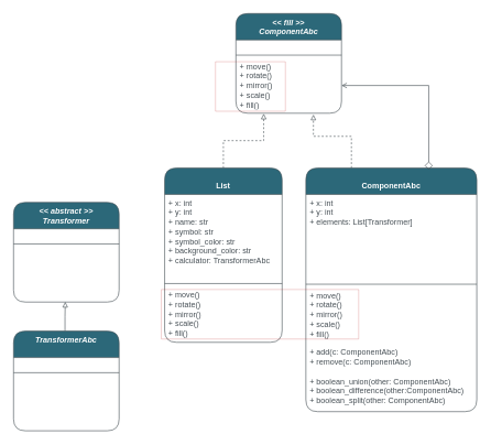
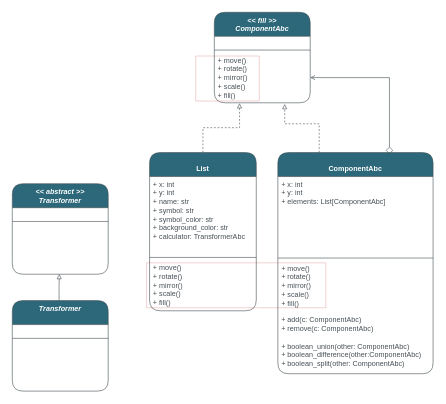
  <mxCell id="0" />
  <mxCell id="1" parent="0" />
  <mxCell id="2" style="edgeStyle=orthogonalEdgeStyle;rounded=0;orthogonalLoop=1;jettySize=auto;html=1;entryX=0.734;entryY=1.024;entryDx=0;entryDy=0;entryPerimeter=0;endArrow=block;endFill=0;dashed=1;strokeColor=#464F55;" parent="1" source="3" target="15" edge="1"><mxGeometry relative="1" as="geometry"><mxPoint x="472.857" y="213.857" as="targetPoint" /><Array as="points"><mxPoint x="532" y="206" /><mxPoint x="474" y="206" /></Array></mxGeometry></mxCell>
  <mxCell id="3" value="&lt;br&gt;ComponentAbc" style="swimlane;fontStyle=1;align=center;verticalAlign=top;childLayout=stackLayout;horizontal=1;startSize=40;horizontalStack=0;resizeParent=1;resizeParentMax=0;resizeLast=0;collapsible=1;marginBottom=0;whiteSpace=wrap;html=1;strokeColor=#464F55;fontColor=#FFFFFF;fillColor=#2C6879;rounded=1;labelBackgroundColor=none;" parent="1" vertex="1"><mxGeometry x="463" y="254" width="259" height="369" as="geometry"><mxRectangle x="299" y="276" width="120" height="40" as="alternateBounds" /></mxGeometry></mxCell>
- <mxCell id="4" value="+ x: int&lt;br style=&quot;border-color: var(--border-color);&quot;&gt;+ y: int&lt;br&gt;+ elements: List[Transformer]&lt;br&gt;" style="text;strokeColor=none;fillColor=none;align=left;verticalAlign=top;spacingLeft=4;spacingRight=4;overflow=hidden;rotatable=0;points=[[0,0.5],[1,0.5]];portConstraint=eastwest;whiteSpace=wrap;html=1;fontColor=#464F55;rounded=1;labelBackgroundColor=none;" parent="3" vertex="1"><mxGeometry y="40" width="259" height="132" as="geometry" /></mxCell>
+ <mxCell id="4" value="+ x: int&lt;br style=&quot;border-color: var(--border-color);&quot;&gt;+ y: int&lt;br&gt;+ elements: List[ComponentAbc]&lt;br&gt;" style="text;strokeColor=none;fillColor=none;align=left;verticalAlign=top;spacingLeft=4;spacingRight=4;overflow=hidden;rotatable=0;points=[[0,0.5],[1,0.5]];portConstraint=eastwest;whiteSpace=wrap;html=1;fontColor=#464F55;rounded=1;labelBackgroundColor=none;" parent="3" vertex="1"><mxGeometry y="40" width="259" height="132" as="geometry" /></mxCell>
  <mxCell id="5" value="" style="line;strokeWidth=1;fillColor=none;align=left;verticalAlign=middle;spacingTop=-1;spacingLeft=3;spacingRight=3;rotatable=0;labelPosition=right;points=[];portConstraint=eastwest;strokeColor=#464F55;fontColor=#1A1A1A;rounded=1;labelBackgroundColor=none;" parent="3" vertex="1"><mxGeometry y="172" width="259" height="8" as="geometry" /></mxCell>
  <mxCell id="6" value="+ move()&lt;br&gt;+ rotate()&lt;br&gt;+ mirror()&lt;br&gt;+ scale()&lt;br&gt;+ fill()&lt;br&gt;&lt;br&gt;+ add(c: ComponentAbc)&lt;br style=&quot;border-color: var(--border-color);&quot;&gt;+ remove(c: ComponentAbc)&lt;br style=&quot;border-color: var(--border-color);&quot;&gt;&lt;br&gt;+ boolean_union(other: ComponentAbc)&lt;br&gt;+ boolean_difference(other:ComponentAbc)&lt;br&gt;+ boolean_split(other: ComponentAbc)" style="text;strokeColor=none;fillColor=none;align=left;verticalAlign=top;spacingLeft=4;spacingRight=4;overflow=hidden;rotatable=0;points=[[0,0.5],[1,0.5]];portConstraint=eastwest;whiteSpace=wrap;html=1;fontColor=#464F55;rounded=1;labelBackgroundColor=none;" parent="3" vertex="1"><mxGeometry y="180" width="259" height="189" as="geometry" /></mxCell>
  <mxCell id="7" style="edgeStyle=orthogonalEdgeStyle;rounded=0;orthogonalLoop=1;jettySize=auto;html=1;entryX=0.263;entryY=1.008;entryDx=0;entryDy=0;entryPerimeter=0;endArrow=block;endFill=0;dashed=1;strokeColor=#464F55;" parent="1" source="8" target="15" edge="1"><mxGeometry relative="1" as="geometry"><mxPoint x="400" y="216.714" as="targetPoint" /></mxGeometry></mxCell>
  <mxCell id="8" value="&lt;br&gt;List" style="swimlane;fontStyle=1;align=center;verticalAlign=top;childLayout=stackLayout;horizontal=1;startSize=40;horizontalStack=0;resizeParent=1;resizeParentMax=0;resizeLast=0;collapsible=1;marginBottom=0;whiteSpace=wrap;html=1;strokeColor=#464F55;fontColor=#FFFFFF;fillColor=#2C6879;rounded=1;labelBackgroundColor=none;" parent="1" vertex="1"><mxGeometry x="249" y="254" width="178" height="264" as="geometry"><mxRectangle x="299" y="276" width="120" height="40" as="alternateBounds" /></mxGeometry></mxCell>
  <mxCell id="9" value="+ x: int&lt;br&gt;+ y: int&lt;br&gt;+ name: str&lt;br&gt;+ symbol: str&lt;br&gt;+ symbol_color: str&lt;br&gt;+ background_color: str&lt;br&gt;+ calculator: TransformerAbc" style="text;strokeColor=none;fillColor=none;align=left;verticalAlign=top;spacingLeft=4;spacingRight=4;overflow=hidden;rotatable=0;points=[[0,0.5],[1,0.5]];portConstraint=eastwest;whiteSpace=wrap;html=1;fontColor=#464F55;rounded=1;labelBackgroundColor=none;" parent="8" vertex="1"><mxGeometry y="40" width="178" height="131" as="geometry" /></mxCell>
  <mxCell id="10" value="" style="line;strokeWidth=1;fillColor=none;align=left;verticalAlign=middle;spacingTop=-1;spacingLeft=3;spacingRight=3;rotatable=0;labelPosition=right;points=[];portConstraint=eastwest;strokeColor=#464F55;fontColor=#1A1A1A;rounded=1;labelBackgroundColor=none;" parent="8" vertex="1"><mxGeometry y="171" width="178" height="8" as="geometry" /></mxCell>
  <mxCell id="11" value="+ move()&lt;br&gt;+ rotate()&lt;br style=&quot;border-color: var(--border-color);&quot;&gt;+ mirror()&lt;br style=&quot;border-color: var(--border-color);&quot;&gt;+ scale()&lt;br style=&quot;border-color: var(--border-color);&quot;&gt;+ fill()" style="text;strokeColor=none;fillColor=none;align=left;verticalAlign=top;spacingLeft=4;spacingRight=4;overflow=hidden;rotatable=0;points=[[0,0.5],[1,0.5]];portConstraint=eastwest;whiteSpace=wrap;html=1;fontColor=#464F55;rounded=1;labelBackgroundColor=none;" parent="8" vertex="1"><mxGeometry y="179" width="178" height="85" as="geometry" /></mxCell>
  <mxCell id="12" value="&lt;i&gt;&amp;lt;&amp;lt; fill &amp;gt;&amp;gt;&lt;br style=&quot;border-color: var(--border-color);&quot;&gt;ComponentAbc&lt;/i&gt;" style="swimlane;fontStyle=1;align=center;verticalAlign=top;childLayout=stackLayout;horizontal=1;startSize=40;horizontalStack=0;resizeParent=1;resizeParentMax=0;resizeLast=0;collapsible=1;marginBottom=0;whiteSpace=wrap;html=1;strokeColor=#464F55;fontColor=#FFFFFF;fillColor=#2C6879;rounded=1;labelBackgroundColor=none;" parent="1" vertex="1"><mxGeometry x="357" y="20" width="160" height="151" as="geometry"><mxRectangle x="299" y="276" width="120" height="40" as="alternateBounds" /></mxGeometry></mxCell>
  <mxCell id="13" value="&amp;nbsp;" style="text;strokeColor=none;fillColor=none;align=left;verticalAlign=top;spacingLeft=4;spacingRight=4;overflow=hidden;rotatable=0;points=[[0,0.5],[1,0.5]];portConstraint=eastwest;whiteSpace=wrap;html=1;fontColor=#464F55;rounded=1;labelBackgroundColor=none;" parent="12" vertex="1"><mxGeometry y="40" width="160" height="19" as="geometry" /></mxCell>
  <mxCell id="14" value="" style="line;strokeWidth=1;fillColor=none;align=left;verticalAlign=middle;spacingTop=-1;spacingLeft=3;spacingRight=3;rotatable=0;labelPosition=right;points=[];portConstraint=eastwest;strokeColor=#464F55;fontColor=#1A1A1A;rounded=1;labelBackgroundColor=none;" parent="12" vertex="1"><mxGeometry y="59" width="160" height="8" as="geometry" /></mxCell>
  <mxCell id="15" value="+ move()&lt;br&gt;+ rotate()&lt;br style=&quot;border-color: var(--border-color);&quot;&gt;+ mirror()&lt;br style=&quot;border-color: var(--border-color);&quot;&gt;+ scale()&lt;br style=&quot;border-color: var(--border-color);&quot;&gt;+ fill()" style="text;strokeColor=none;fillColor=none;align=left;verticalAlign=top;spacingLeft=4;spacingRight=4;overflow=hidden;rotatable=0;points=[[0,0.5],[1,0.5]];portConstraint=eastwest;whiteSpace=wrap;html=1;fontColor=#464F55;rounded=1;labelBackgroundColor=none;" parent="12" vertex="1"><mxGeometry y="67" width="160" height="84" as="geometry" /></mxCell>
  <mxCell id="16" style="edgeStyle=orthogonalEdgeStyle;rounded=0;orthogonalLoop=1;jettySize=auto;html=1;entryX=0.719;entryY=0.007;entryDx=0;entryDy=0;entryPerimeter=0;endArrow=diamond;endFill=0;startSize=6;endSize=10;startArrow=open;startFill=0;strokeColor=#464F55;" parent="1" source="15" target="3" edge="1"><mxGeometry relative="1" as="geometry" /></mxCell>
  <mxCell id="17" value="" style="swimlane;startSize=0;fillColor=default;fontColor=#ffffff;strokeColor=#B20000;opacity=30;swimlaneLine=1;pointerEvents=1;collapsible=0;" vertex="1" parent="1"><mxGeometry x="244" y="438" width="299" height="75" as="geometry"><mxRectangle x="326" y="769" width="50" height="44" as="alternateBounds" /></mxGeometry></mxCell>
  <mxCell id="18" value="" style="swimlane;startSize=0;fillColor=#e51400;fontColor=#ffffff;strokeColor=#B20000;opacity=30;collapsible=0;" vertex="1" parent="1"><mxGeometry x="326" y="93" width="106" height="75" as="geometry"><mxRectangle x="410" y="380" width="50" height="44" as="alternateBounds" /></mxGeometry></mxCell>
  <mxCell id="19" value="&lt;i&gt;&amp;lt;&amp;lt; abstract &amp;gt;&amp;gt;&lt;br style=&quot;border-color: var(--border-color);&quot;&gt;Transformer&lt;/i&gt;" style="swimlane;fontStyle=1;align=center;verticalAlign=top;childLayout=stackLayout;horizontal=1;startSize=40;horizontalStack=0;resizeParent=1;resizeParentMax=0;resizeLast=0;collapsible=1;marginBottom=0;whiteSpace=wrap;html=1;strokeColor=#464F55;fontColor=#FFFFFF;fillColor=#2C6879;rounded=1;labelBackgroundColor=none;" vertex="1" parent="1"><mxGeometry x="20" y="306" width="160" height="151" as="geometry"><mxRectangle x="299" y="276" width="120" height="40" as="alternateBounds" /></mxGeometry></mxCell>
  <mxCell id="20" value="&amp;nbsp;" style="text;strokeColor=none;fillColor=none;align=left;verticalAlign=top;spacingLeft=4;spacingRight=4;overflow=hidden;rotatable=0;points=[[0,0.5],[1,0.5]];portConstraint=eastwest;whiteSpace=wrap;html=1;fontColor=#464F55;rounded=1;labelBackgroundColor=none;" vertex="1" parent="19"><mxGeometry y="40" width="160" height="19" as="geometry" /></mxCell>
  <mxCell id="21" value="" style="line;strokeWidth=1;fillColor=none;align=left;verticalAlign=middle;spacingTop=-1;spacingLeft=3;spacingRight=3;rotatable=0;labelPosition=right;points=[];portConstraint=eastwest;strokeColor=#464F55;fontColor=#1A1A1A;rounded=1;labelBackgroundColor=none;" vertex="1" parent="19"><mxGeometry y="59" width="160" height="8" as="geometry" /></mxCell>
  <mxCell id="22" value="&amp;nbsp;" style="text;strokeColor=none;fillColor=none;align=left;verticalAlign=top;spacingLeft=4;spacingRight=4;overflow=hidden;rotatable=0;points=[[0,0.5],[1,0.5]];portConstraint=eastwest;whiteSpace=wrap;html=1;fontColor=#464F55;rounded=1;labelBackgroundColor=none;" vertex="1" parent="19"><mxGeometry y="67" width="160" height="84" as="geometry" /></mxCell>
  <mxCell id="23" style="edgeStyle=orthogonalEdgeStyle;rounded=0;orthogonalLoop=1;jettySize=auto;html=1;entryX=0.49;entryY=0.996;entryDx=0;entryDy=0;entryPerimeter=0;endArrow=block;endFill=0;strokeColor=#464F55;" edge="1" parent="1" source="24" target="22"><mxGeometry relative="1" as="geometry"><mxPoint x="100" y="468.833" as="targetPoint" /><Array as="points"><mxPoint x="98" y="479" /><mxPoint x="98" y="479" /></Array></mxGeometry></mxCell>
- <mxCell id="24" value="&lt;i&gt;TransformerAbc&lt;/i&gt;" style="swimlane;fontStyle=1;align=center;verticalAlign=top;childLayout=stackLayout;horizontal=1;startSize=40;horizontalStack=0;resizeParent=1;resizeParentMax=0;resizeLast=0;collapsible=1;marginBottom=0;whiteSpace=wrap;html=1;strokeColor=#464F55;fontColor=#FFFFFF;fillColor=#2C6879;rounded=1;labelBackgroundColor=none;" vertex="1" parent="1"><mxGeometry x="20" y="501" width="160" height="151" as="geometry"><mxRectangle x="299" y="276" width="120" height="40" as="alternateBounds" /></mxGeometry></mxCell>
+ <mxCell id="24" value="&lt;i&gt;Transformer&lt;/i&gt;" style="swimlane;fontStyle=1;align=center;verticalAlign=top;childLayout=stackLayout;horizontal=1;startSize=40;horizontalStack=0;resizeParent=1;resizeParentMax=0;resizeLast=0;collapsible=1;marginBottom=0;whiteSpace=wrap;html=1;strokeColor=#464F55;fontColor=#FFFFFF;fillColor=#2C6879;rounded=1;labelBackgroundColor=none;" vertex="1" parent="1"><mxGeometry x="20" y="501" width="160" height="151" as="geometry"><mxRectangle x="299" y="276" width="120" height="40" as="alternateBounds" /></mxGeometry></mxCell>
  <mxCell id="25" value="&amp;nbsp;" style="text;strokeColor=none;fillColor=none;align=left;verticalAlign=top;spacingLeft=4;spacingRight=4;overflow=hidden;rotatable=0;points=[[0,0.5],[1,0.5]];portConstraint=eastwest;whiteSpace=wrap;html=1;fontColor=#464F55;rounded=1;labelBackgroundColor=none;" vertex="1" parent="24"><mxGeometry y="40" width="160" height="19" as="geometry" /></mxCell>
  <mxCell id="26" value="" style="line;strokeWidth=1;fillColor=none;align=left;verticalAlign=middle;spacingTop=-1;spacingLeft=3;spacingRight=3;rotatable=0;labelPosition=right;points=[];portConstraint=eastwest;strokeColor=#464F55;fontColor=#1A1A1A;rounded=1;labelBackgroundColor=none;" vertex="1" parent="24"><mxGeometry y="59" width="160" height="8" as="geometry" /></mxCell>
  <mxCell id="27" value="&amp;nbsp;" style="text;strokeColor=none;fillColor=none;align=left;verticalAlign=top;spacingLeft=4;spacingRight=4;overflow=hidden;rotatable=0;points=[[0,0.5],[1,0.5]];portConstraint=eastwest;whiteSpace=wrap;html=1;fontColor=#464F55;rounded=1;labelBackgroundColor=none;" vertex="1" parent="24"><mxGeometry y="67" width="160" height="84" as="geometry" /></mxCell>
